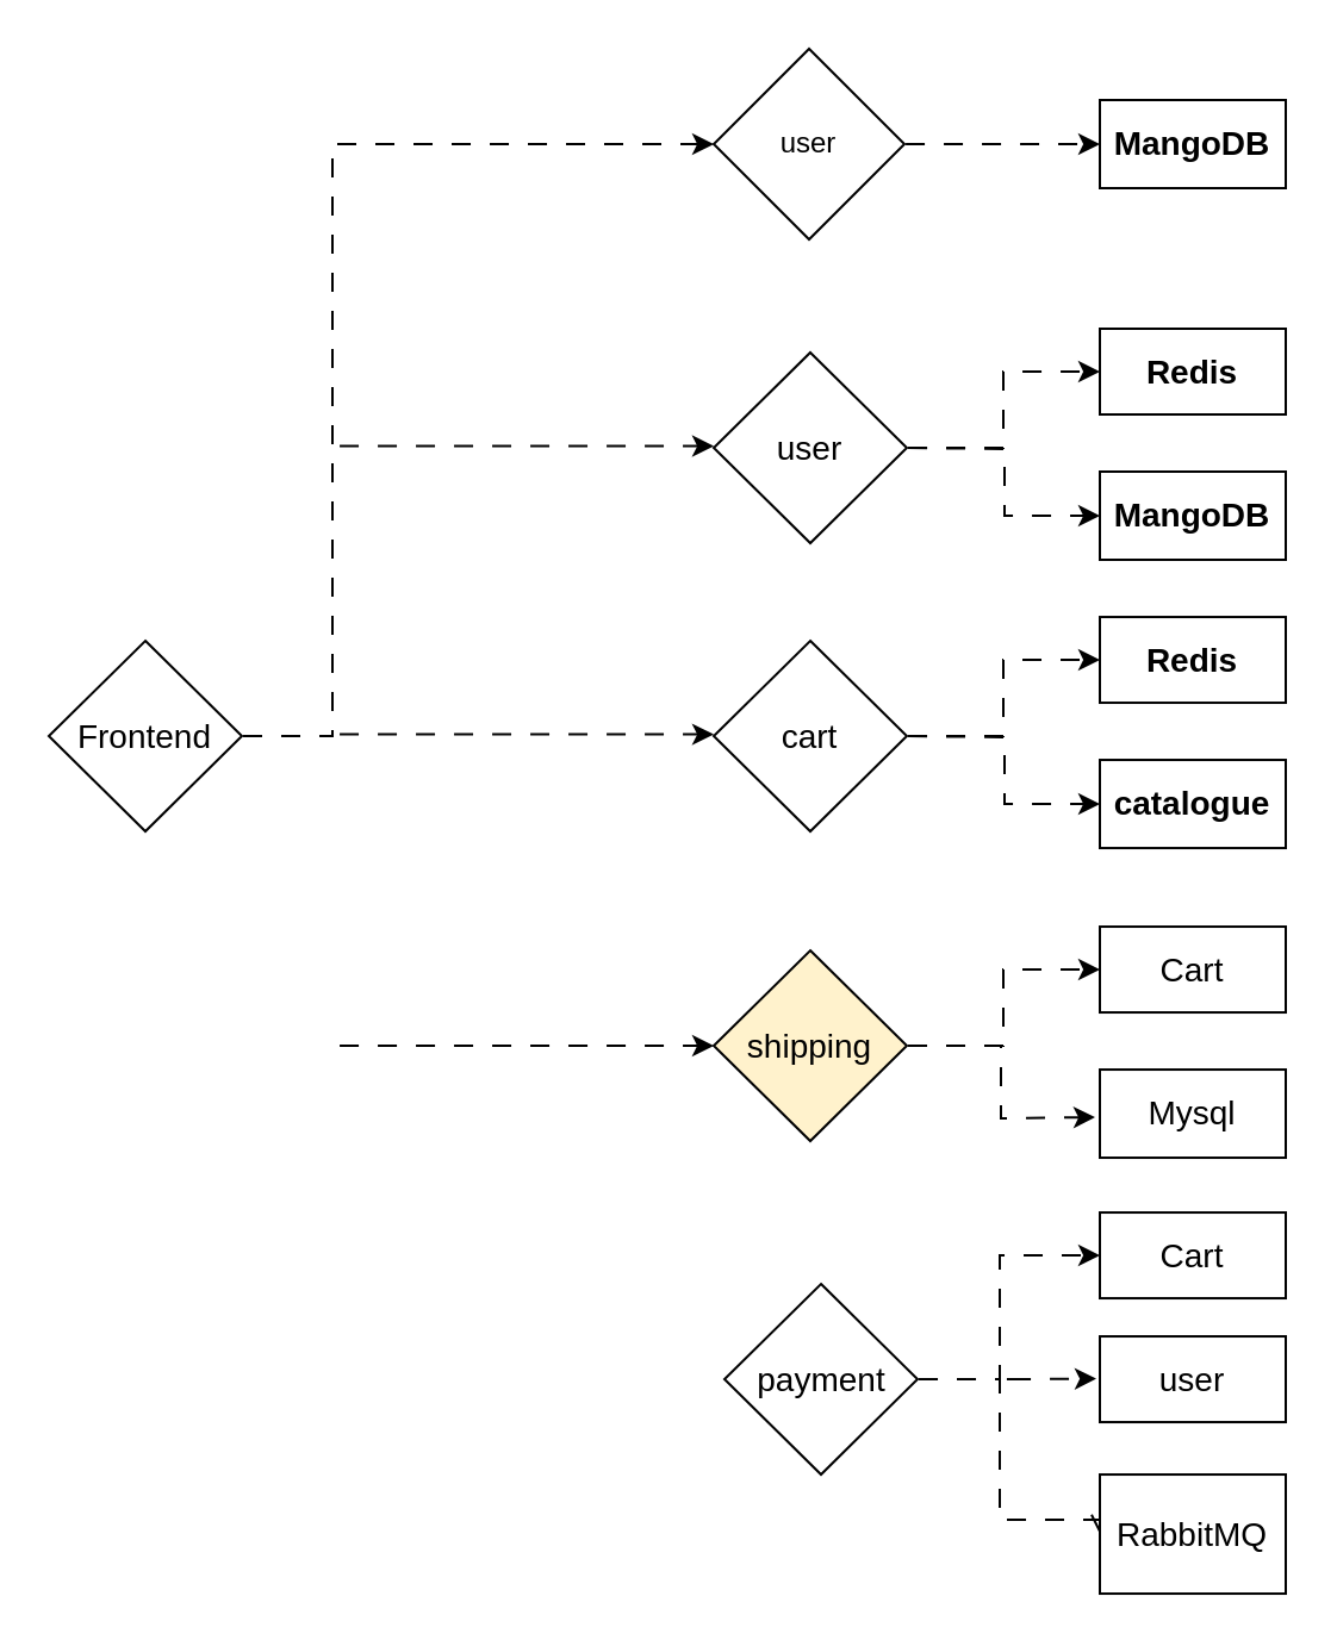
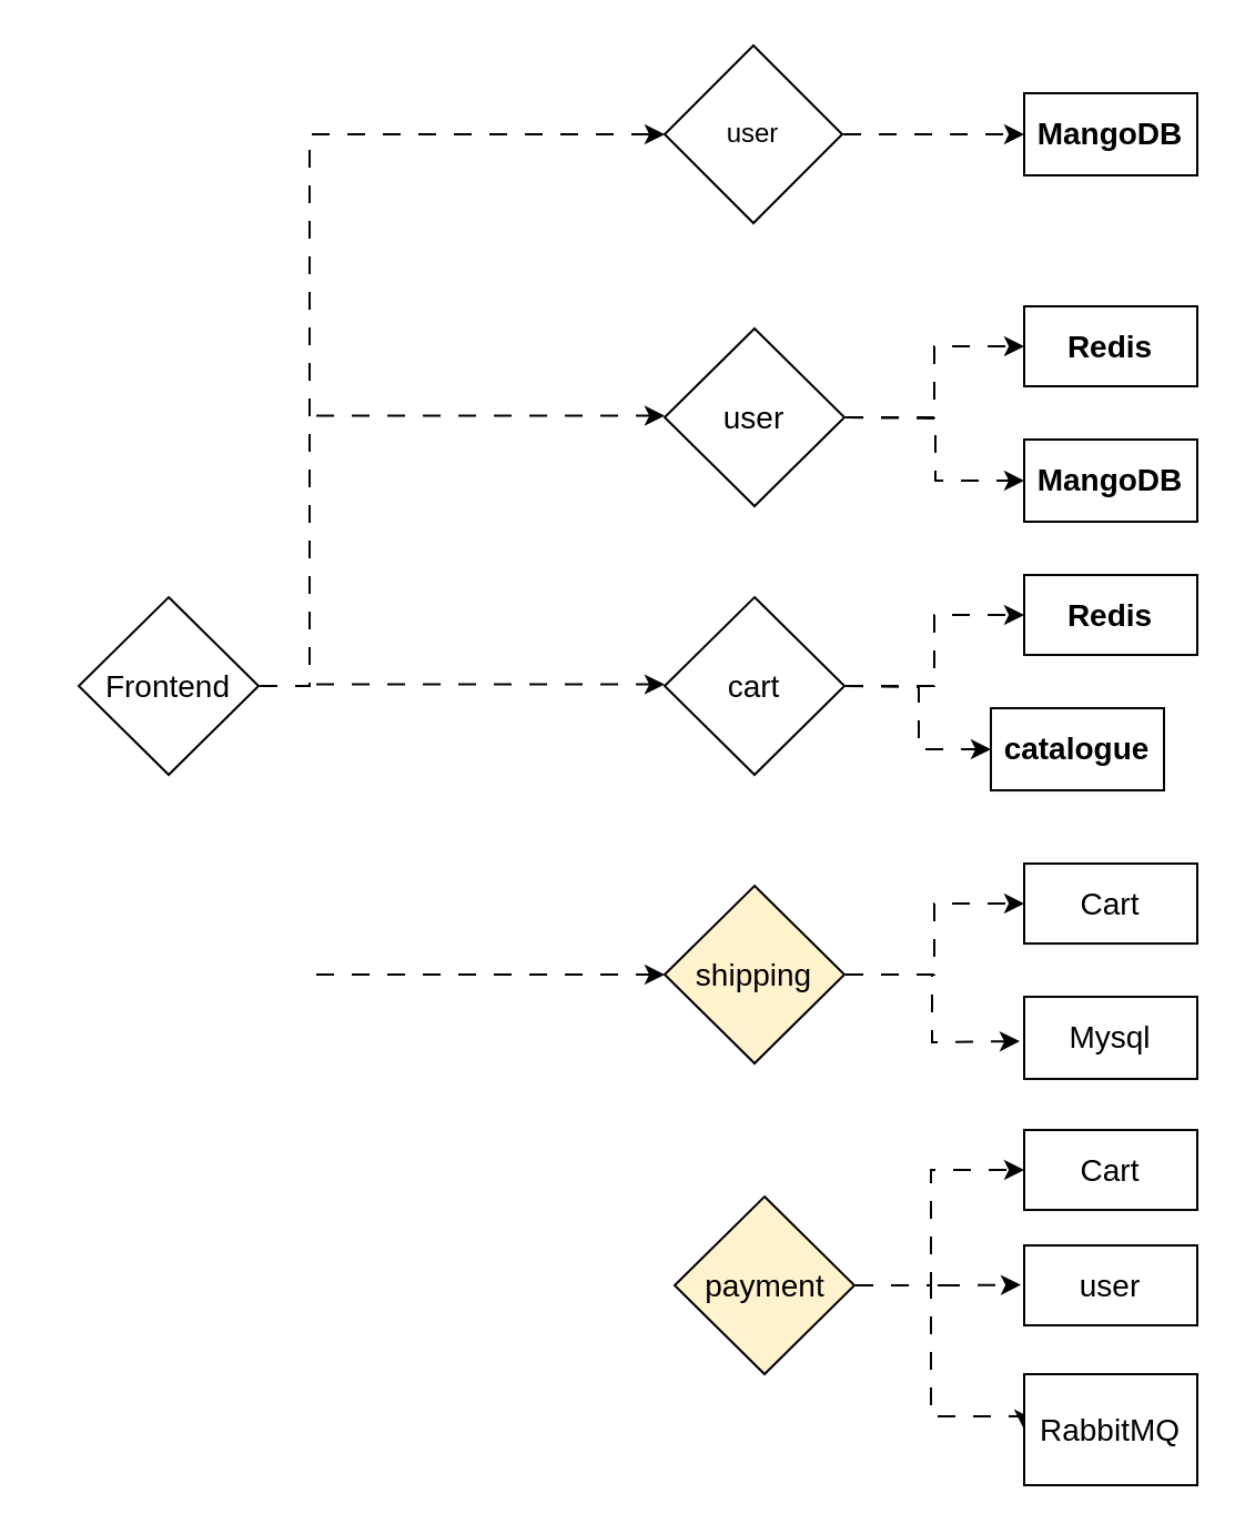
  <mxCell id="0" />
  <mxCell id="1" parent="0" />
  <mxCell id="2" style="edgeStyle=orthogonalEdgeStyle;rounded=0;orthogonalLoop=1;jettySize=auto;html=1;entryX=0;entryY=0.5;entryDx=0;entryDy=0;flowAnimation=1;shadow=0;fontSize=14;" parent="1" source="4" target="5" edge="1"><mxGeometry relative="1" as="geometry" /></mxCell>
  <mxCell id="3" style="edgeStyle=orthogonalEdgeStyle;rounded=0;orthogonalLoop=1;jettySize=auto;html=1;flowAnimation=1;shadow=0;fontSize=14;" parent="1" source="4" edge="1"><mxGeometry relative="1" as="geometry"><mxPoint x="459" y="468.52" as="targetPoint" /></mxGeometry></mxCell>
  <mxCell id="4" value="shipping" style="rhombus;whiteSpace=wrap;html=1;shadow=0;fontSize=14;fillColor=#fff2cc;" parent="1" vertex="1"><mxGeometry x="299" y="398.52" width="81" height="80" as="geometry" /></mxCell>
  <mxCell id="5" value="Cart" style="whiteSpace=wrap;html=1;shadow=0;fontSize=14;" parent="1" vertex="1"><mxGeometry x="461" y="388.52" width="78" height="36" as="geometry" /></mxCell>
  <mxCell id="6" value="Mysql" style="whiteSpace=wrap;html=1;shadow=0;fontSize=14;" parent="1" vertex="1"><mxGeometry x="461" y="448.52" width="78" height="37" as="geometry" /></mxCell>
  <mxCell id="7" style="edgeStyle=orthogonalEdgeStyle;rounded=0;orthogonalLoop=1;jettySize=auto;html=1;entryX=0;entryY=0.5;entryDx=0;entryDy=0;flowAnimation=1;shadow=0;fontSize=14;" parent="1" source="9" target="10" edge="1"><mxGeometry relative="1" as="geometry"><Array as="points"><mxPoint x="419" y="578.52" /><mxPoint x="419" y="526.52" /></Array></mxGeometry></mxCell>
- <mxCell id="8" style="edgeStyle=orthogonalEdgeStyle;rounded=0;orthogonalLoop=1;jettySize=auto;html=1;entryX=0;entryY=0.5;entryDx=0;entryDy=0;flowAnimation=1;shadow=0;fontSize=14;endArrow=open;" parent="1" source="9" target="11" edge="1"><mxGeometry relative="1" as="geometry"><Array as="points"><mxPoint x="419" y="578.52" /><mxPoint x="419" y="637.52" /></Array></mxGeometry></mxCell>
- <mxCell id="9" value="payment" style="rhombus;whiteSpace=wrap;html=1;shadow=0;fontSize=14;" parent="1" vertex="1"><mxGeometry x="303.5" y="538.52" width="81" height="80" as="geometry" /></mxCell>
+ <mxCell id="8" style="edgeStyle=orthogonalEdgeStyle;rounded=0;orthogonalLoop=1;jettySize=auto;html=1;entryX=0;entryY=0.5;entryDx=0;entryDy=0;flowAnimation=1;shadow=0;fontSize=14;" parent="1" source="9" target="11" edge="1"><mxGeometry relative="1" as="geometry"><Array as="points"><mxPoint x="419" y="578.52" /><mxPoint x="419" y="637.52" /></Array></mxGeometry></mxCell>
+ <mxCell id="9" value="payment" style="rhombus;whiteSpace=wrap;html=1;shadow=0;fontSize=14;fillColor=#fff2cc;" parent="1" vertex="1"><mxGeometry x="303.5" y="538.52" width="81" height="80" as="geometry" /></mxCell>
  <mxCell id="10" value="Cart" style="whiteSpace=wrap;html=1;shadow=0;fontSize=14;" parent="1" vertex="1"><mxGeometry x="461" y="508.52" width="78" height="36" as="geometry" /></mxCell>
  <mxCell id="11" value="RabbitMQ" style="whiteSpace=wrap;html=1;shadow=0;fontSize=14;" parent="1" vertex="1"><mxGeometry x="461" y="618.52" width="78" height="50" as="geometry" /></mxCell>
  <mxCell id="12" value="user" style="whiteSpace=wrap;html=1;shadow=0;fontSize=14;" parent="1" vertex="1"><mxGeometry x="461" y="560.52" width="78" height="36" as="geometry" /></mxCell>
  <mxCell id="13" style="edgeStyle=orthogonalEdgeStyle;rounded=0;orthogonalLoop=1;jettySize=auto;html=1;entryX=0;entryY=0.5;entryDx=0;entryDy=0;flowAnimation=1;shadow=0;fontSize=14;" parent="1" source="14" target="27" edge="1"><mxGeometry relative="1" as="geometry"><Array as="points"><mxPoint x="139" y="308.52" /><mxPoint x="139" y="60.52" /></Array></mxGeometry></mxCell>
- <mxCell id="14" value="Frontend" style="rhombus;whiteSpace=wrap;html=1;shadow=0;fontSize=14;" parent="1" vertex="1"><mxGeometry x="20" y="268.52" width="81" height="80" as="geometry" /></mxCell>
+ <mxCell id="14" value="Frontend" style="rhombus;whiteSpace=wrap;html=1;shadow=0;fontSize=14;" parent="1" vertex="1"><mxGeometry x="35" y="268.52" width="81" height="80" as="geometry" /></mxCell>
  <mxCell id="15" value="" style="endArrow=classic;html=1;rounded=0;flowAnimation=1;shadow=0;fontSize=14;" parent="1" edge="1"><mxGeometry width="50" height="50" relative="1" as="geometry"><mxPoint x="430.5" y="578.52" as="sourcePoint" /><mxPoint x="459.5" y="578.27" as="targetPoint" /><Array as="points"><mxPoint x="419" y="578.52" /></Array></mxGeometry></mxCell>
  <mxCell id="16" style="edgeStyle=orthogonalEdgeStyle;rounded=0;orthogonalLoop=1;jettySize=auto;html=1;entryX=0;entryY=0.5;entryDx=0;entryDy=0;flowAnimation=1;shadow=0;fontSize=14;" parent="1" source="17" target="19" edge="1"><mxGeometry relative="1" as="geometry" /></mxCell>
  <mxCell id="17" value="cart" style="rhombus;whiteSpace=wrap;html=1;shadow=0;fontSize=14;" parent="1" vertex="1"><mxGeometry x="299" y="268.52" width="81" height="80" as="geometry" /></mxCell>
  <mxCell id="18" style="edgeStyle=orthogonalEdgeStyle;rounded=0;orthogonalLoop=1;jettySize=auto;html=1;entryX=0;entryY=0.5;entryDx=0;entryDy=0;flowAnimation=1;shadow=0;fontSize=14;" parent="1" target="20" edge="1"><mxGeometry relative="1" as="geometry"><mxPoint x="380" y="308.52" as="sourcePoint" /></mxGeometry></mxCell>
  <mxCell id="19" value="&lt;span style=&quot;font-weight: 700;&quot;&gt;Redis&lt;/span&gt;" style="whiteSpace=wrap;html=1;shadow=0;fontSize=14;" parent="1" vertex="1"><mxGeometry x="461" y="258.52" width="78" height="36" as="geometry" /></mxCell>
- <mxCell id="20" value="&lt;span style=&quot;font-weight: 700;&quot;&gt;catalogue&lt;/span&gt;" style="whiteSpace=wrap;html=1;shadow=0;fontSize=14;" parent="1" vertex="1"><mxGeometry x="461" y="318.52" width="78" height="37" as="geometry" /></mxCell>
+ <mxCell id="20" value="&lt;span style=&quot;font-weight: 700;&quot;&gt;catalogue&lt;/span&gt;" style="whiteSpace=wrap;html=1;shadow=0;fontSize=14;" parent="1" vertex="1"><mxGeometry x="446" y="318.52" width="78" height="37" as="geometry" /></mxCell>
  <mxCell id="21" style="edgeStyle=orthogonalEdgeStyle;rounded=0;orthogonalLoop=1;jettySize=auto;html=1;entryX=0;entryY=0.5;entryDx=0;entryDy=0;flowAnimation=1;shadow=0;fontSize=14;" parent="1" source="22" target="24" edge="1"><mxGeometry relative="1" as="geometry" /></mxCell>
  <mxCell id="22" value="user" style="rhombus;whiteSpace=wrap;html=1;shadow=0;fontSize=14;" parent="1" vertex="1"><mxGeometry x="299" y="147.5" width="81" height="80" as="geometry" /></mxCell>
  <mxCell id="23" style="edgeStyle=orthogonalEdgeStyle;rounded=0;orthogonalLoop=1;jettySize=auto;html=1;entryX=0;entryY=0.5;entryDx=0;entryDy=0;flowAnimation=1;shadow=0;fontSize=14;" parent="1" target="25" edge="1"><mxGeometry relative="1" as="geometry"><mxPoint x="380" y="187.5" as="sourcePoint" /></mxGeometry></mxCell>
  <mxCell id="24" value="&lt;span style=&quot;font-weight: 700;&quot;&gt;Redis&lt;/span&gt;" style="whiteSpace=wrap;html=1;shadow=0;fontSize=14;" parent="1" vertex="1"><mxGeometry x="461" y="137.5" width="78" height="36" as="geometry" /></mxCell>
  <mxCell id="25" value="&lt;span style=&quot;font-weight: 700;&quot;&gt;MangoDB&lt;/span&gt;" style="whiteSpace=wrap;html=1;shadow=0;fontSize=14;" parent="1" vertex="1"><mxGeometry x="461" y="197.5" width="78" height="37" as="geometry" /></mxCell>
  <mxCell id="26" style="edgeStyle=orthogonalEdgeStyle;rounded=0;orthogonalLoop=1;jettySize=auto;html=1;entryX=0;entryY=0.5;entryDx=0;entryDy=0;flowAnimation=1;shadow=0;fontSize=14;" parent="1" source="27" target="28" edge="1"><mxGeometry relative="1" as="geometry" /></mxCell>
  <mxCell id="27" value="user" style="rhombus;whiteSpace=wrap;html=1;" parent="1" vertex="1"><mxGeometry x="299" y="20" width="80" height="80" as="geometry" /></mxCell>
  <mxCell id="28" value="MangoDB" style="whiteSpace=wrap;html=1;fontStyle=1;shadow=0;fontSize=14;" parent="1" vertex="1"><mxGeometry x="461" y="41.5" width="78" height="37" as="geometry" /></mxCell>
  <mxCell id="29" value="" style="endArrow=classic;html=1;rounded=0;entryX=0;entryY=0.5;entryDx=0;entryDy=0;flowAnimation=1;shadow=0;fontSize=14;" parent="1" target="4" edge="1"><mxGeometry width="50" height="50" relative="1" as="geometry"><mxPoint x="141.5" y="438.52" as="sourcePoint" /><mxPoint x="231.5" y="438.52" as="targetPoint" /></mxGeometry></mxCell>
  <mxCell id="30" value="" style="endArrow=classic;html=1;rounded=0;entryX=0;entryY=0.5;entryDx=0;entryDy=0;flowAnimation=1;shadow=0;fontSize=14;" parent="1" edge="1"><mxGeometry width="50" height="50" relative="1" as="geometry"><mxPoint x="141.5" y="307.81" as="sourcePoint" /><mxPoint x="299" y="307.81" as="targetPoint" /></mxGeometry></mxCell>
  <mxCell id="31" value="" style="endArrow=classic;html=1;rounded=0;entryX=0;entryY=0.5;entryDx=0;entryDy=0;flowAnimation=1;shadow=0;fontSize=14;" parent="1" edge="1"><mxGeometry width="50" height="50" relative="1" as="geometry"><mxPoint x="141.5" y="186.79" as="sourcePoint" /><mxPoint x="299" y="186.79" as="targetPoint" /></mxGeometry></mxCell>
